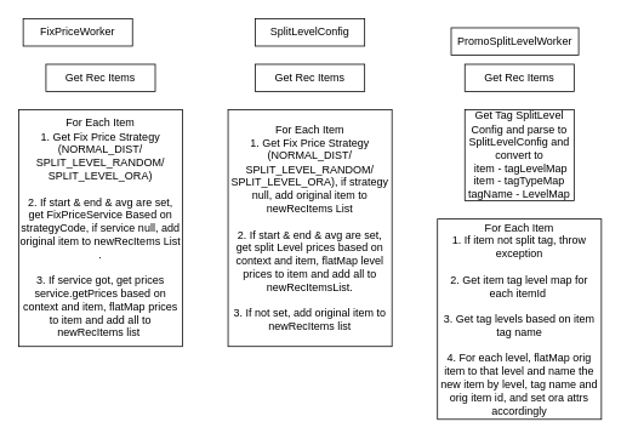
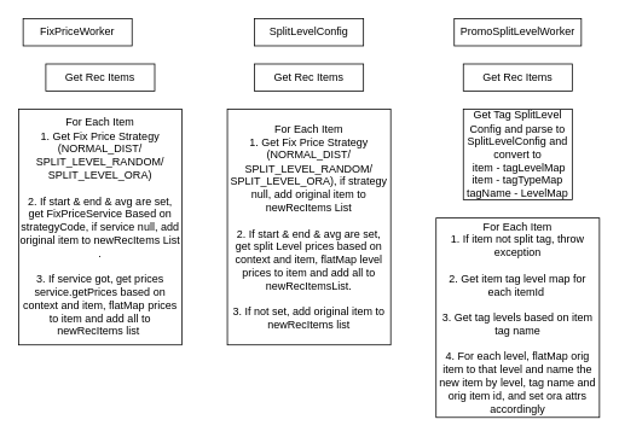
  <mxCell id="0" />
  <mxCell id="1" parent="0" />
  <mxCell id="2" value="FixPriceWorker" style="rounded=0;whiteSpace=wrap;html=1;" vertex="1" parent="1"><mxGeometry x="25" y="20" width="120" height="30" as="geometry" /></mxCell>
  <mxCell id="3" value="SplitLevelConfig&lt;br&gt;" style="rounded=0;whiteSpace=wrap;html=1;" vertex="1" parent="1"><mxGeometry x="280" y="20" width="120" height="30" as="geometry" /></mxCell>
- <mxCell id="4" value="PromoSplitLevelWorker" style="rounded=0;whiteSpace=wrap;html=1;" vertex="1" parent="1"><mxGeometry x="495" y="30" width="140" height="30" as="geometry" /></mxCell>
+ <mxCell id="4" value="PromoSplitLevelWorker" style="rounded=0;whiteSpace=wrap;html=1;" vertex="1" parent="1"><mxGeometry x="500" y="20" width="140" height="30" as="geometry" /></mxCell>
  <mxCell id="5" value="Get Rec Items" style="rounded=0;whiteSpace=wrap;html=1;" vertex="1" parent="1"><mxGeometry x="50" y="70" width="120" height="30" as="geometry" /></mxCell>
  <mxCell id="6" value="For Each Item&lt;br&gt;1. Get Fix Price Strategy&lt;br&gt;(NORMAL_DIST/&lt;br&gt;SPLIT_LEVEL_RANDOM/&lt;br&gt;SPLIT_LEVEL_ORA)&lt;br&gt;&lt;br&gt;2. If start &amp;amp; end &amp;amp; avg are set, get FixPriceService Based on strategyCode, if service null, add original item&amp;nbsp;to newRecItems List&lt;br&gt;.&lt;br&gt;&lt;br&gt;3. If service got, get prices service.getPrices based on context and item, flatMap prices to item and add all to newRecItems list&amp;nbsp;" style="rounded=0;whiteSpace=wrap;html=1;" vertex="1" parent="1"><mxGeometry x="20" y="120" width="180" height="260" as="geometry" /></mxCell>
  <mxCell id="7" value="Get Rec Items" style="rounded=0;whiteSpace=wrap;html=1;" vertex="1" parent="1"><mxGeometry x="280" y="70" width="120" height="30" as="geometry" /></mxCell>
  <mxCell id="8" value="Get Rec Items" style="rounded=0;whiteSpace=wrap;html=1;" vertex="1" parent="1"><mxGeometry x="510" y="70" width="120" height="30" as="geometry" /></mxCell>
  <mxCell id="9" value="For Each Item&lt;br&gt;1. Get Fix Price Strategy&lt;br&gt;(NORMAL_DIST/&lt;br&gt;SPLIT_LEVEL_RANDOM/&lt;br&gt;SPLIT_LEVEL_ORA), if strategy null, add original item to newRecItems List&lt;br&gt;&lt;br&gt;2. If start &amp;amp; end &amp;amp; avg are set, get split Level prices based on context and item, flatMap level prices to item and add all to newRecItemsList.&lt;br&gt;&lt;br&gt;3. If not set, add original item to newRecItems list" style="rounded=0;whiteSpace=wrap;html=1;" vertex="1" parent="1"><mxGeometry x="250" y="120" width="180" height="260" as="geometry" /></mxCell>
  <mxCell id="10" value="For Each Item&lt;br&gt;1. If item not split tag, throw exception&lt;br&gt;&lt;br&gt;2. Get item tag level map for each itemId&amp;nbsp;&lt;br&gt;&lt;br&gt;3. Get tag levels based on item tag name&lt;br&gt;&lt;br&gt;4. For each level, flatMap orig item to that level and name the new item by level, tag name and orig item id, and set ora attrs accordingly&lt;br&gt;" style="rounded=0;whiteSpace=wrap;html=1;" vertex="1" parent="1"><mxGeometry x="480" y="240" width="180" height="220" as="geometry" /></mxCell>
  <mxCell id="11" value="Get Tag SplitLevel Config and parse to SplitLevelConfig and convert to&lt;br&gt;&amp;nbsp;item - tagLevelMap&lt;br&gt;item - tagTypeMap&lt;br&gt;tagName - LevelMap" style="rounded=0;whiteSpace=wrap;html=1;" vertex="1" parent="1"><mxGeometry x="510" y="120" width="120" height="100" as="geometry" /></mxCell>
